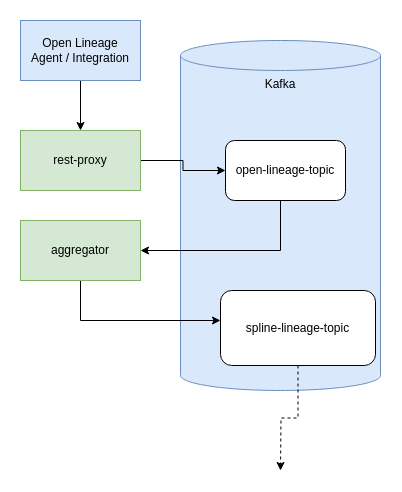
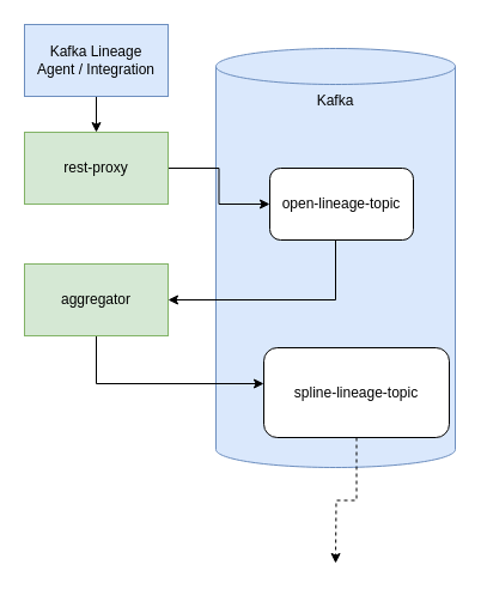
  <mxCell id="0" />
  <mxCell id="1" parent="0" />
  <mxCell id="2" value="Kafka" style="shape=cylinder3;whiteSpace=wrap;html=1;boundedLbl=1;backgroundOutline=1;size=15;align=center;verticalAlign=top;horizontal=1;fillColor=#dae8fc;strokeColor=#6c8ebf;" parent="1" vertex="1"><mxGeometry x="180" y="40" width="200" height="350" as="geometry" /></mxCell>
  <mxCell id="3" style="edgeStyle=orthogonalEdgeStyle;rounded=0;orthogonalLoop=1;jettySize=auto;html=1;" parent="1" source="4" target="6" edge="1"><mxGeometry relative="1" as="geometry" /></mxCell>
- <mxCell id="4" value="Open Lineage &lt;br&gt;Agent / Integration" style="rounded=0;whiteSpace=wrap;html=1;fillColor=#dae8fc;strokeColor=#6c8ebf;" parent="1" vertex="1"><mxGeometry x="20" y="20" width="120" height="60" as="geometry" /></mxCell>
+ <mxCell id="4" value="Kafka Lineage &lt;br&gt;Agent / Integration" style="rounded=0;whiteSpace=wrap;html=1;fillColor=#dae8fc;strokeColor=#6c8ebf;" parent="1" vertex="1"><mxGeometry x="20" y="20" width="120" height="60" as="geometry" /></mxCell>
  <mxCell id="5" style="edgeStyle=orthogonalEdgeStyle;rounded=0;orthogonalLoop=1;jettySize=auto;html=1;" parent="1" source="6" target="8" edge="1"><mxGeometry relative="1" as="geometry" /></mxCell>
- <mxCell id="6" value="rest-proxy" style="rounded=0;whiteSpace=wrap;html=1;fillColor=#d5e8d4;strokeColor=#82b366;" parent="1" vertex="1"><mxGeometry x="20" y="130" width="120" height="60" as="geometry" /></mxCell>
+ <mxCell id="6" value="rest-proxy" style="rounded=0;whiteSpace=wrap;html=1;fillColor=#d5e8d4;strokeColor=#82b366;" parent="1" vertex="1"><mxGeometry x="20" y="110" width="120" height="60" as="geometry" /></mxCell>
  <mxCell id="7" style="edgeStyle=orthogonalEdgeStyle;rounded=0;orthogonalLoop=1;jettySize=auto;html=1;entryX=1;entryY=0.5;entryDx=0;entryDy=0;" parent="1" source="8" target="12" edge="1"><mxGeometry relative="1" as="geometry"><Array as="points"><mxPoint x="280" y="250" /></Array></mxGeometry></mxCell>
  <mxCell id="8" value="open-lineage-topic" style="rounded=1;whiteSpace=wrap;html=1;" parent="1" vertex="1"><mxGeometry x="225" y="140" width="120" height="60" as="geometry" /></mxCell>
  <mxCell id="9" style="edgeStyle=orthogonalEdgeStyle;rounded=0;orthogonalLoop=1;jettySize=auto;html=1;dashed=1;" edge="1" parent="1" source="10"><mxGeometry relative="1" as="geometry"><mxPoint x="280" y="470" as="targetPoint" /></mxGeometry></mxCell>
  <mxCell id="10" value="spline-lineage-topic" style="rounded=1;whiteSpace=wrap;html=1;" parent="1" vertex="1"><mxGeometry x="220" y="290" width="155" height="75" as="geometry" /></mxCell>
  <mxCell id="11" style="edgeStyle=orthogonalEdgeStyle;rounded=0;orthogonalLoop=1;jettySize=auto;html=1;" parent="1" source="12" target="10" edge="1"><mxGeometry relative="1" as="geometry"><Array as="points"><mxPoint x="80" y="320" /></Array></mxGeometry></mxCell>
  <mxCell id="12" value="aggregator" style="rounded=0;whiteSpace=wrap;html=1;fillColor=#d5e8d4;strokeColor=#82b366;" parent="1" vertex="1"><mxGeometry x="20" y="220" width="120" height="60" as="geometry" /></mxCell>
